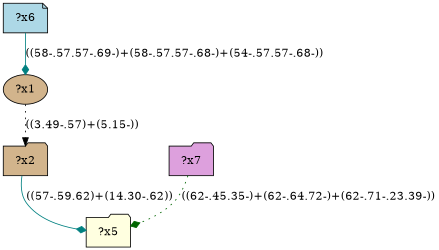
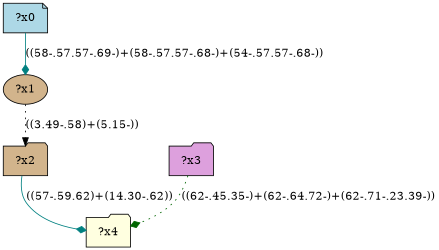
  digraph {
    node [fillcolor=tan shape=folder style=filled]
    edge [arrowhead=diamond color=teal style=solid]
-   n1 [fillcolor=lightblue label="?x6" shape=note style="filled,"]
+   n1 [fillcolor=lightblue label="?x0" shape=note style="filled,"]
    n2 [label="?x1" shape=ellipse]
    n3 [label="?x2"]
-   n4 [fillcolor=lightyellow label="?x5" style="filled,"]
-   n5 [fillcolor=plum label="?x7"]
+   n4 [fillcolor=lightyellow label="?x4" style="filled,"]
+   n5 [fillcolor=plum label="?x3"]
    n1 -> n2 [label="((58-.57.57-.69-)+(58-.57.57-.68-)+(54-.57.57-.68-))"]
-   n2 -> n3 [arrowhead=normal color=black label="((3.49-.57)+(5.15-))" style=dotted]
+   n2 -> n3 [arrowhead=normal color=black label="((3.49-.58)+(5.15-))" style=dotted]
    n3 -> n4 [label="((57-.59.62)+(14.30-.62))"]
    n5 -> n4 [color=darkgreen label="((62-.45.35-)+(62-.64.72-)+(62-.71-.23.39-))" style=dotted]
  }
